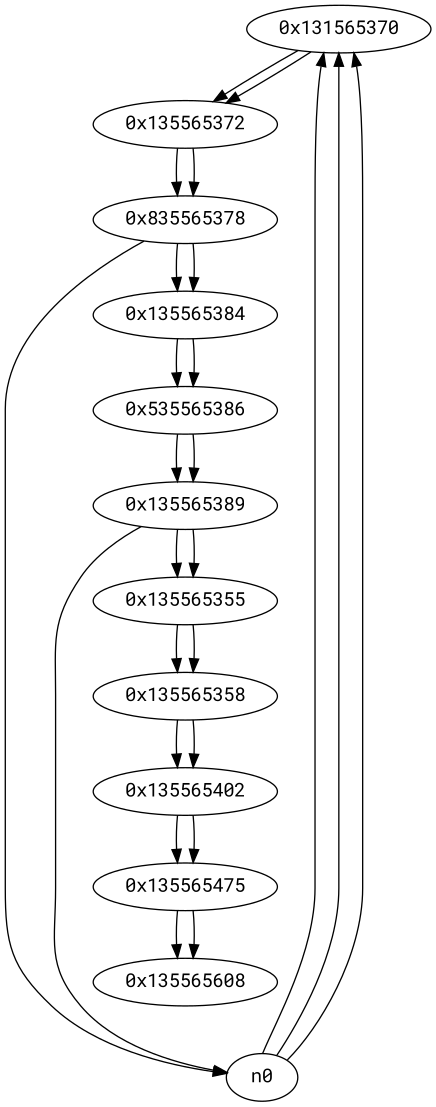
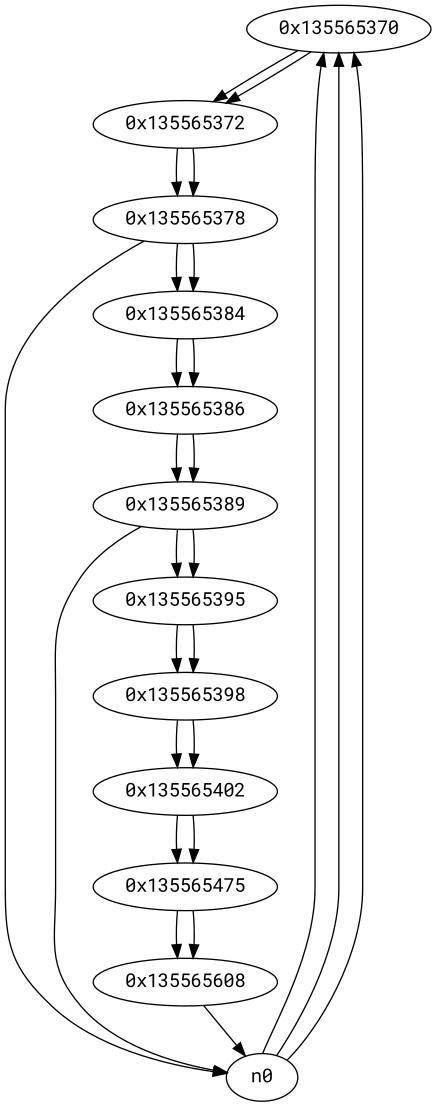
  digraph {
    fontname="Roboto Mono"
    node [fontname="Roboto Mono"]
    edge [fontname="Roboto Mono"]
-   n1 [label="0x131565370"]
+   n1 [label="0x135565370"]
    n2 [label="0x135565372"]
-   n3 [label="0x835565378"]
+   n3 [label="0x135565378"]
    n0
    n4 [label="0x135565384"]
-   n5 [label="0x535565386"]
+   n5 [label="0x135565386"]
    n6 [label="0x135565389"]
-   n7 [label="0x135565355"]
-   n8 [label="0x135565358"]
+   n7 [label="0x135565395"]
+   n8 [label="0x135565398"]
    n9 [label="0x135565402"]
    n10 [label="0x135565475"]
    n11 [label="0x135565608"]
    n1 -> n2
    n1 -> n2
    n2 -> n3
    n2 -> n3
    n3 -> n0
    n3 -> n4
    n3 -> n4
    n0 -> n1
    n0 -> n1
    n0 -> n1
    n4 -> n5
    n4 -> n5
    n5 -> n6
    n5 -> n6
    n6 -> n0
    n6 -> n7
    n6 -> n7
    n7 -> n8
    n7 -> n8
    n8 -> n9
    n8 -> n9
    n9 -> n10
    n9 -> n10
    n10 -> n11
    n10 -> n11
+   n11 -> n0
  }
